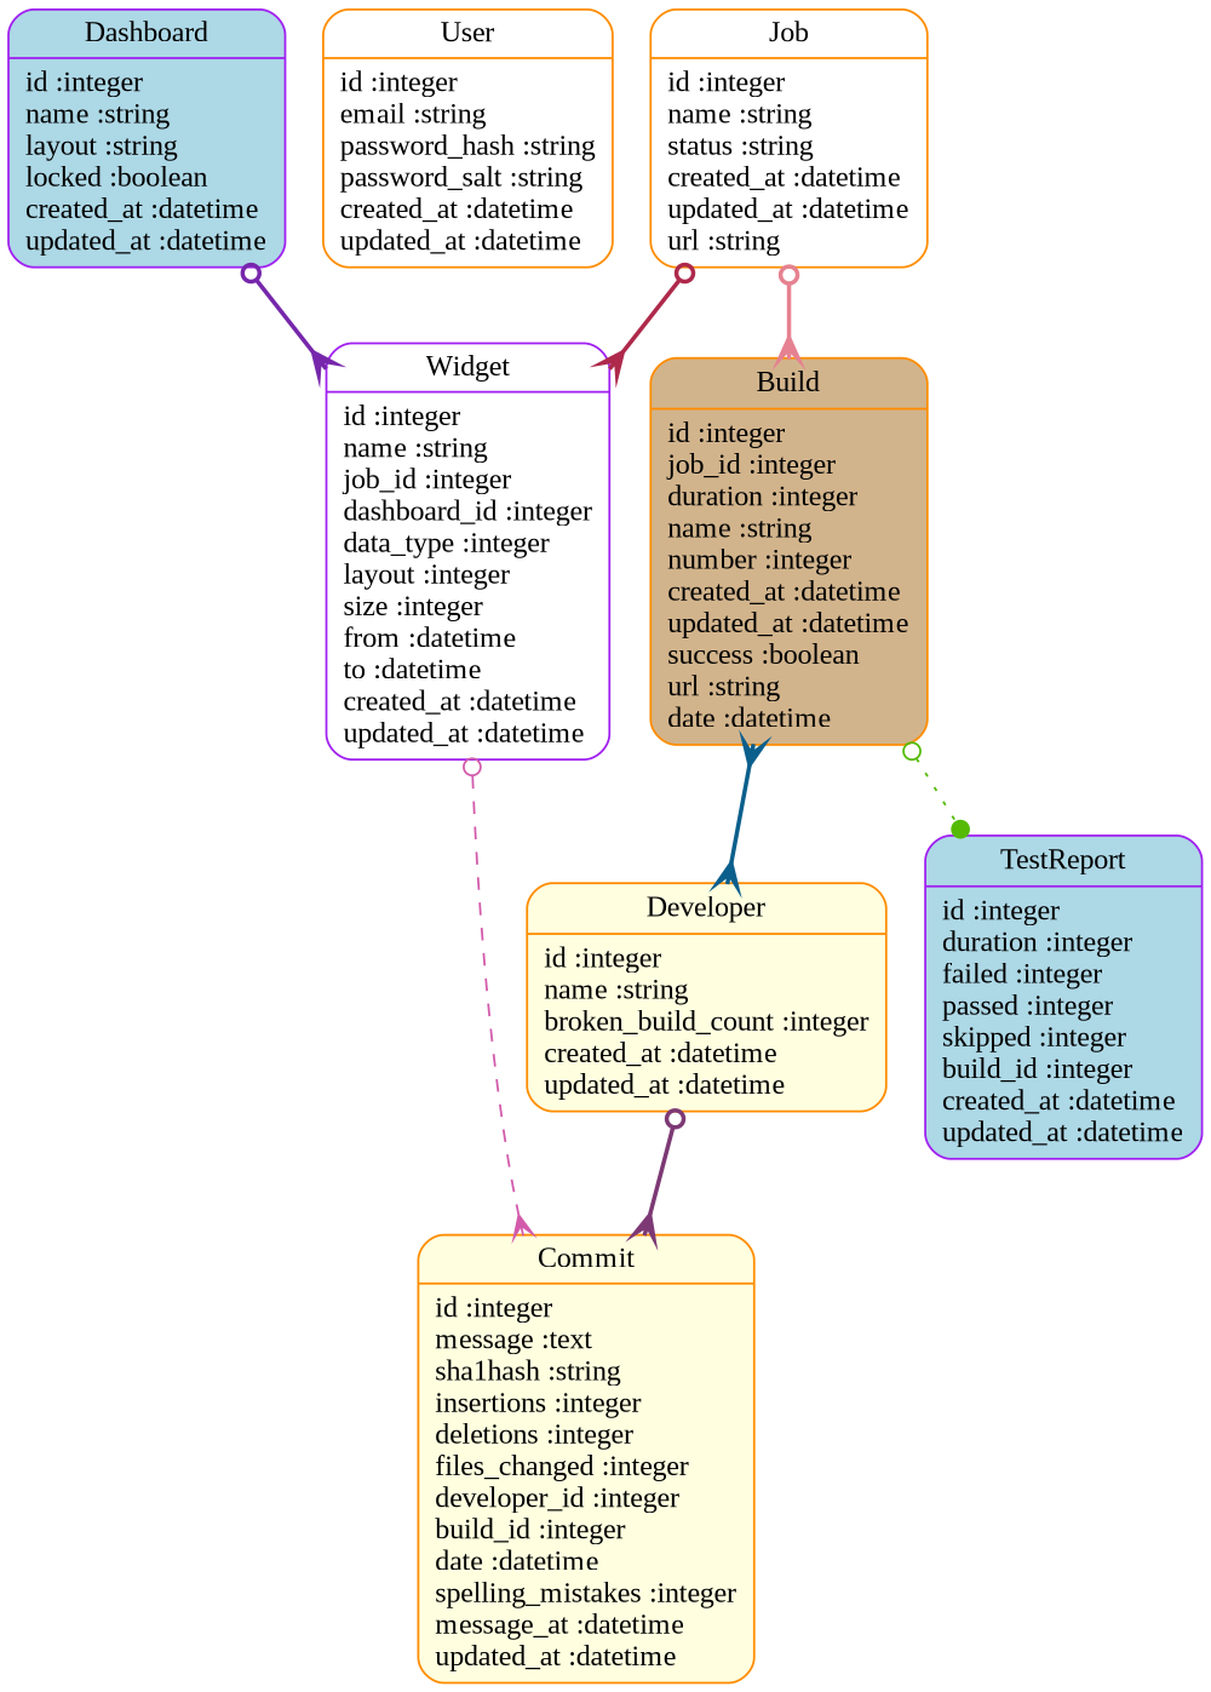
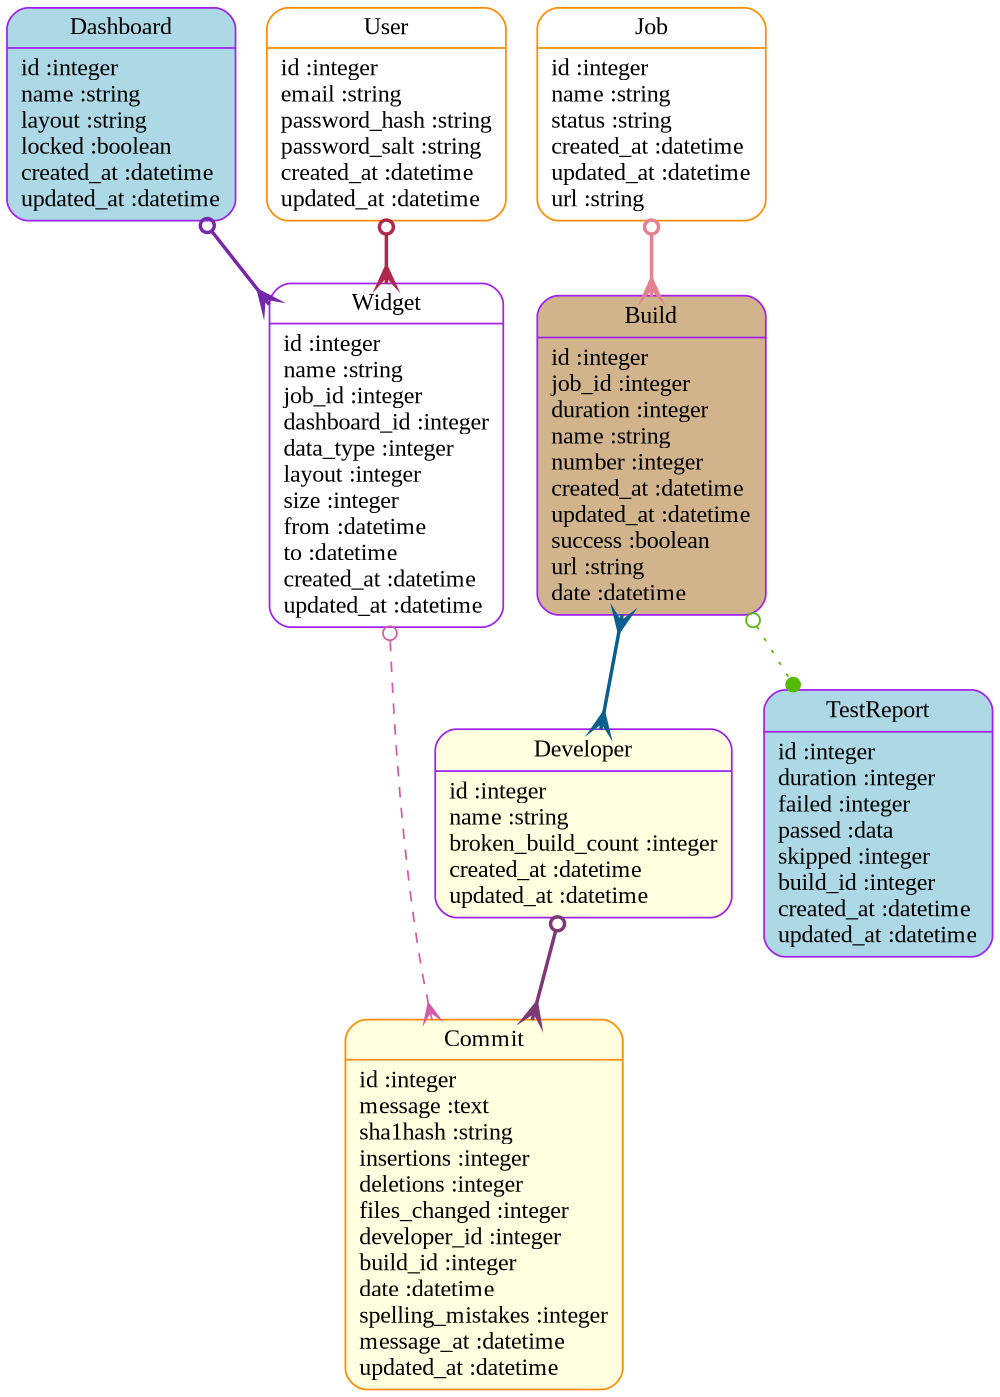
  digraph {
    fontname="Liberation Serif"
    splines=true
    node [color=darkorange fillcolor=white fontname="Liberation Serif" shape=Mrecord style=filled]
    edge [arrowhead=crow arrowtail=odot dir=both fontname="Liberation Serif" style=bold]
-   n1 [fillcolor=tan label="{Build|id :integer\ljob_id :integer\lduration :integer\lname :string\lnumber :integer\lcreated_at :datetime\lupdated_at :datetime\lsuccess :boolean\lurl :string\ldate :datetime\l}"]
-   n2 [fillcolor=lightyellow label="{Developer|id :integer\lname :string\lbroken_build_count :integer\lcreated_at :datetime\lupdated_at :datetime\l}"]
-   n3 [color=purple fillcolor=lightblue label="{TestReport|id :integer\lduration :integer\lfailed :integer\lpassed :integer\lskipped :integer\lbuild_id :integer\lcreated_at :datetime\lupdated_at :datetime\l}"]
+   n1 [color=purple fillcolor=tan label="{Build|id :integer\ljob_id :integer\lduration :integer\lname :string\lnumber :integer\lcreated_at :datetime\lupdated_at :datetime\lsuccess :boolean\lurl :string\ldate :datetime\l}"]
+   n2 [color=purple fillcolor=lightyellow label="{Developer|id :integer\lname :string\lbroken_build_count :integer\lcreated_at :datetime\lupdated_at :datetime\l}"]
+   n3 [color=purple fillcolor=lightblue label="{TestReport|id :integer\lduration :integer\lfailed :integer\lpassed :data\lskipped :integer\lbuild_id :integer\lcreated_at :datetime\lupdated_at :datetime\l}"]
    n4 [fillcolor=lightyellow label="{Commit|id :integer\lmessage :text\lsha1hash :string\linsertions :integer\ldeletions :integer\lfiles_changed :integer\ldeveloper_id :integer\lbuild_id :integer\ldate :datetime\lspelling_mistakes :integer\lmessage_at :datetime\lupdated_at :datetime\l}"]
    n5 [color=purple fillcolor=lightblue label="{Dashboard|id :integer\lname :string\llayout :string\llocked :boolean\lcreated_at :datetime\lupdated_at :datetime\l}"]
    n6 [color=purple label="{Widget|id :integer\lname :string\ljob_id :integer\ldashboard_id :integer\ldata_type :integer\llayout :integer\lsize :integer\lfrom :datetime\lto :datetime\lcreated_at :datetime\lupdated_at :datetime\l}"]
    n7 [label="{Job|id :integer\lname :string\lstatus :string\lcreated_at :datetime\lupdated_at :datetime\lurl :string\l}"]
    n8 [label="{User|id :integer\lemail :string\lpassword_hash :string\lpassword_salt :string\lcreated_at :datetime\lupdated_at :datetime\l}"]
    n1 -> n2 [arrowtail=crow color="#0B5F8C"]
    n1 -> n3 [arrowhead=dot color="#54BA06" style=dotted]
    n2 -> n4 [color="#7D3974"]
    n5 -> n6 [color="#7627AB"]
    n6 -> n4 [color="#D25BAB" style=dashed]
    n7 -> n1 [color="#E58191"]
-   n7 -> n6 [color="#AE294B"]
+   n8 -> n6 [color="#AE294B"]
  }
